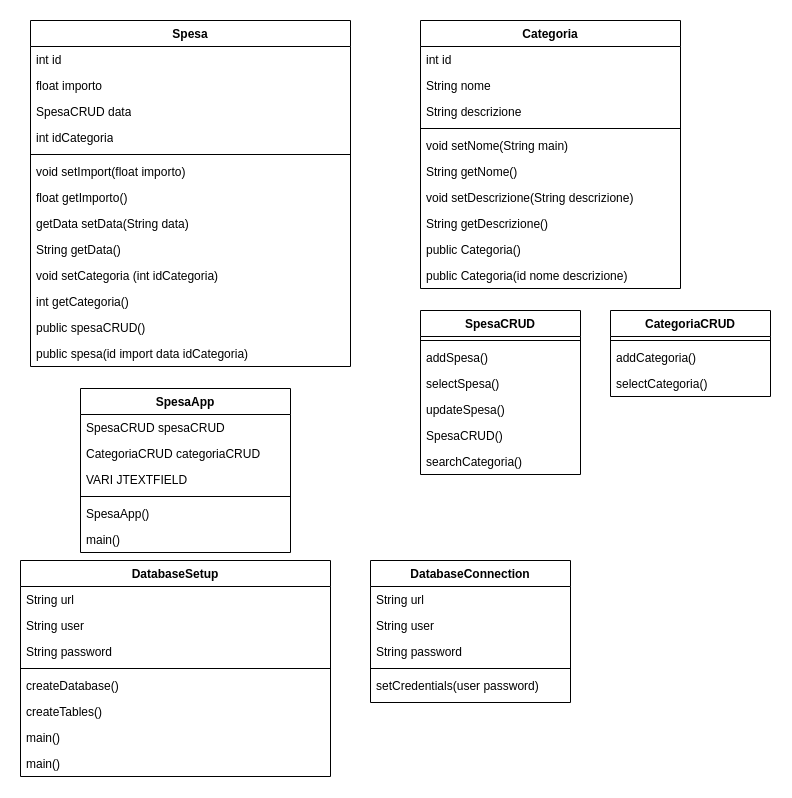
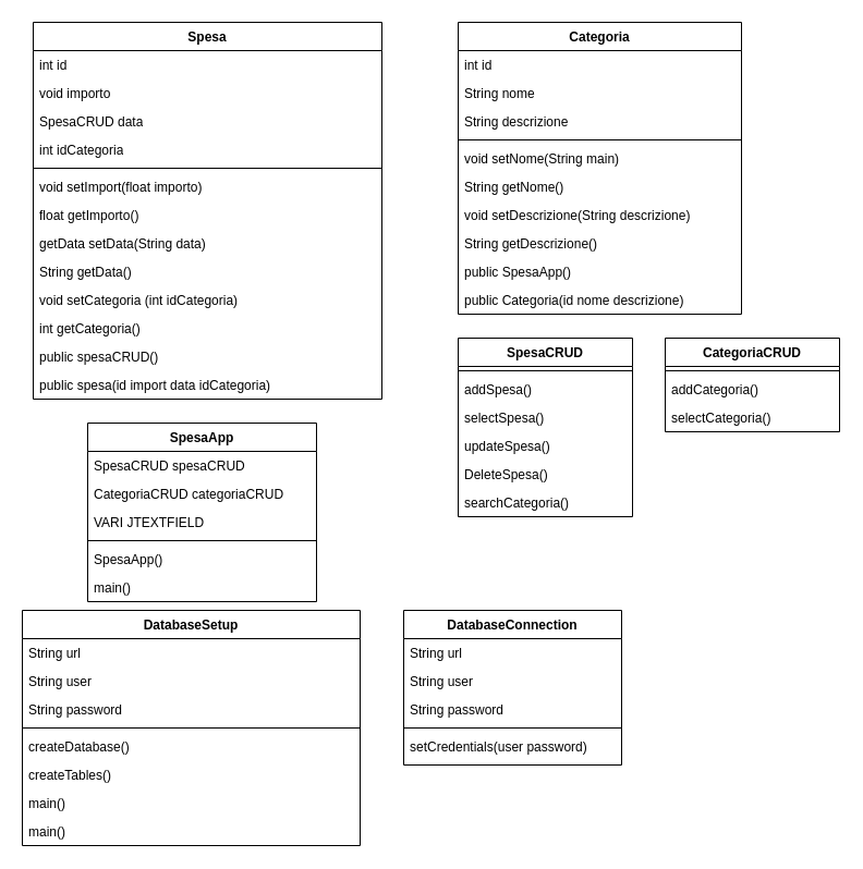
  <mxCell id="0" />
  <mxCell id="1" parent="0" />
  <mxCell id="2" value="Spesa" style="swimlane;fontStyle=1;align=center;verticalAlign=top;childLayout=stackLayout;horizontal=1;startSize=26;horizontalStack=0;resizeParent=1;resizeParentMax=0;resizeLast=0;collapsible=1;marginBottom=0;whiteSpace=wrap;html=1;" vertex="1" parent="1"><mxGeometry x="30" y="20" width="320" height="346" as="geometry" /></mxCell>
  <mxCell id="3" value="int id" style="text;strokeColor=none;fillColor=none;align=left;verticalAlign=top;spacingLeft=4;spacingRight=4;overflow=hidden;rotatable=0;points=[[0,0.5],[1,0.5]];portConstraint=eastwest;whiteSpace=wrap;html=1;" vertex="1" parent="2"><mxGeometry y="26" width="320" height="26" as="geometry" /></mxCell>
- <mxCell id="4" value="float importo" style="text;strokeColor=none;fillColor=none;align=left;verticalAlign=top;spacingLeft=4;spacingRight=4;overflow=hidden;rotatable=0;points=[[0,0.5],[1,0.5]];portConstraint=eastwest;whiteSpace=wrap;html=1;" vertex="1" parent="2"><mxGeometry y="52" width="320" height="26" as="geometry" /></mxCell>
+ <mxCell id="4" value="void importo" style="text;strokeColor=none;fillColor=none;align=left;verticalAlign=top;spacingLeft=4;spacingRight=4;overflow=hidden;rotatable=0;points=[[0,0.5],[1,0.5]];portConstraint=eastwest;whiteSpace=wrap;html=1;" vertex="1" parent="2"><mxGeometry y="52" width="320" height="26" as="geometry" /></mxCell>
  <mxCell id="5" value="SpesaCRUD data" style="text;strokeColor=none;fillColor=none;align=left;verticalAlign=top;spacingLeft=4;spacingRight=4;overflow=hidden;rotatable=0;points=[[0,0.5],[1,0.5]];portConstraint=eastwest;whiteSpace=wrap;html=1;" vertex="1" parent="2"><mxGeometry y="78" width="320" height="26" as="geometry" /></mxCell>
  <mxCell id="6" value="int idCategoria" style="text;strokeColor=none;fillColor=none;align=left;verticalAlign=top;spacingLeft=4;spacingRight=4;overflow=hidden;rotatable=0;points=[[0,0.5],[1,0.5]];portConstraint=eastwest;whiteSpace=wrap;html=1;" vertex="1" parent="2"><mxGeometry y="104" width="320" height="26" as="geometry" /></mxCell>
  <mxCell id="7" value="" style="line;strokeWidth=1;fillColor=none;align=left;verticalAlign=middle;spacingTop=-1;spacingLeft=3;spacingRight=3;rotatable=0;labelPosition=right;points=[];portConstraint=eastwest;strokeColor=inherit;" vertex="1" parent="2"><mxGeometry y="130" width="320" height="8" as="geometry" /></mxCell>
  <mxCell id="8" value="void setImport(float importo)" style="text;strokeColor=none;fillColor=none;align=left;verticalAlign=top;spacingLeft=4;spacingRight=4;overflow=hidden;rotatable=0;points=[[0,0.5],[1,0.5]];portConstraint=eastwest;whiteSpace=wrap;html=1;" vertex="1" parent="2"><mxGeometry y="138" width="320" height="26" as="geometry" /></mxCell>
  <mxCell id="9" value="float getImporto()" style="text;strokeColor=none;fillColor=none;align=left;verticalAlign=top;spacingLeft=4;spacingRight=4;overflow=hidden;rotatable=0;points=[[0,0.5],[1,0.5]];portConstraint=eastwest;whiteSpace=wrap;html=1;" vertex="1" parent="2"><mxGeometry y="164" width="320" height="26" as="geometry" /></mxCell>
  <mxCell id="10" value="getData setData(String data)" style="text;strokeColor=none;fillColor=none;align=left;verticalAlign=top;spacingLeft=4;spacingRight=4;overflow=hidden;rotatable=0;points=[[0,0.5],[1,0.5]];portConstraint=eastwest;whiteSpace=wrap;html=1;" vertex="1" parent="2"><mxGeometry y="190" width="320" height="26" as="geometry" /></mxCell>
  <mxCell id="11" value="String getData()" style="text;strokeColor=none;fillColor=none;align=left;verticalAlign=top;spacingLeft=4;spacingRight=4;overflow=hidden;rotatable=0;points=[[0,0.5],[1,0.5]];portConstraint=eastwest;whiteSpace=wrap;html=1;" vertex="1" parent="2"><mxGeometry y="216" width="320" height="26" as="geometry" /></mxCell>
  <mxCell id="12" value="void setCategoria (int idCategoria)" style="text;strokeColor=none;fillColor=none;align=left;verticalAlign=top;spacingLeft=4;spacingRight=4;overflow=hidden;rotatable=0;points=[[0,0.5],[1,0.5]];portConstraint=eastwest;whiteSpace=wrap;html=1;" vertex="1" parent="2"><mxGeometry y="242" width="320" height="26" as="geometry" /></mxCell>
  <mxCell id="13" value="int getCategoria()" style="text;strokeColor=none;fillColor=none;align=left;verticalAlign=top;spacingLeft=4;spacingRight=4;overflow=hidden;rotatable=0;points=[[0,0.5],[1,0.5]];portConstraint=eastwest;whiteSpace=wrap;html=1;" vertex="1" parent="2"><mxGeometry y="268" width="320" height="26" as="geometry" /></mxCell>
  <mxCell id="14" value="public spesaCRUD()" style="text;strokeColor=none;fillColor=none;align=left;verticalAlign=top;spacingLeft=4;spacingRight=4;overflow=hidden;rotatable=0;points=[[0,0.5],[1,0.5]];portConstraint=eastwest;whiteSpace=wrap;html=1;" vertex="1" parent="2"><mxGeometry y="294" width="320" height="26" as="geometry" /></mxCell>
  <mxCell id="15" value="public spesa(id import data idCategoria)" style="text;strokeColor=none;fillColor=none;align=left;verticalAlign=top;spacingLeft=4;spacingRight=4;overflow=hidden;rotatable=0;points=[[0,0.5],[1,0.5]];portConstraint=eastwest;whiteSpace=wrap;html=1;" vertex="1" parent="2"><mxGeometry y="320" width="320" height="26" as="geometry" /></mxCell>
  <mxCell id="16" value="Categoria" style="swimlane;fontStyle=1;align=center;verticalAlign=top;childLayout=stackLayout;horizontal=1;startSize=26;horizontalStack=0;resizeParent=1;resizeParentMax=0;resizeLast=0;collapsible=1;marginBottom=0;whiteSpace=wrap;html=1;" vertex="1" parent="1"><mxGeometry x="420" y="20" width="260" height="268" as="geometry" /></mxCell>
  <mxCell id="17" value="int id" style="text;strokeColor=none;fillColor=none;align=left;verticalAlign=top;spacingLeft=4;spacingRight=4;overflow=hidden;rotatable=0;points=[[0,0.5],[1,0.5]];portConstraint=eastwest;whiteSpace=wrap;html=1;" vertex="1" parent="16"><mxGeometry y="26" width="260" height="26" as="geometry" /></mxCell>
  <mxCell id="18" value="String nome" style="text;strokeColor=none;fillColor=none;align=left;verticalAlign=top;spacingLeft=4;spacingRight=4;overflow=hidden;rotatable=0;points=[[0,0.5],[1,0.5]];portConstraint=eastwest;whiteSpace=wrap;html=1;" vertex="1" parent="16"><mxGeometry y="52" width="260" height="26" as="geometry" /></mxCell>
  <mxCell id="19" value="String descrizione" style="text;strokeColor=none;fillColor=none;align=left;verticalAlign=top;spacingLeft=4;spacingRight=4;overflow=hidden;rotatable=0;points=[[0,0.5],[1,0.5]];portConstraint=eastwest;whiteSpace=wrap;html=1;" vertex="1" parent="16"><mxGeometry y="78" width="260" height="26" as="geometry" /></mxCell>
  <mxCell id="20" value="" style="line;strokeWidth=1;fillColor=none;align=left;verticalAlign=middle;spacingTop=-1;spacingLeft=3;spacingRight=3;rotatable=0;labelPosition=right;points=[];portConstraint=eastwest;strokeColor=inherit;" vertex="1" parent="16"><mxGeometry y="104" width="260" height="8" as="geometry" /></mxCell>
  <mxCell id="21" value="void setNome(String main)" style="text;strokeColor=none;fillColor=none;align=left;verticalAlign=top;spacingLeft=4;spacingRight=4;overflow=hidden;rotatable=0;points=[[0,0.5],[1,0.5]];portConstraint=eastwest;whiteSpace=wrap;html=1;" vertex="1" parent="16"><mxGeometry y="112" width="260" height="26" as="geometry" /></mxCell>
  <mxCell id="22" value="String getNome()" style="text;strokeColor=none;fillColor=none;align=left;verticalAlign=top;spacingLeft=4;spacingRight=4;overflow=hidden;rotatable=0;points=[[0,0.5],[1,0.5]];portConstraint=eastwest;whiteSpace=wrap;html=1;" vertex="1" parent="16"><mxGeometry y="138" width="260" height="26" as="geometry" /></mxCell>
  <mxCell id="23" value="void setDescrizione(String descrizione)" style="text;strokeColor=none;fillColor=none;align=left;verticalAlign=top;spacingLeft=4;spacingRight=4;overflow=hidden;rotatable=0;points=[[0,0.5],[1,0.5]];portConstraint=eastwest;whiteSpace=wrap;html=1;" vertex="1" parent="16"><mxGeometry y="164" width="260" height="26" as="geometry" /></mxCell>
  <mxCell id="24" value="String getDescrizione()" style="text;strokeColor=none;fillColor=none;align=left;verticalAlign=top;spacingLeft=4;spacingRight=4;overflow=hidden;rotatable=0;points=[[0,0.5],[1,0.5]];portConstraint=eastwest;whiteSpace=wrap;html=1;" vertex="1" parent="16"><mxGeometry y="190" width="260" height="26" as="geometry" /></mxCell>
- <mxCell id="25" value="public Categoria()" style="text;strokeColor=none;fillColor=none;align=left;verticalAlign=top;spacingLeft=4;spacingRight=4;overflow=hidden;rotatable=0;points=[[0,0.5],[1,0.5]];portConstraint=eastwest;whiteSpace=wrap;html=1;" vertex="1" parent="16"><mxGeometry y="216" width="260" height="26" as="geometry" /></mxCell>
+ <mxCell id="25" value="public SpesaApp()" style="text;strokeColor=none;fillColor=none;align=left;verticalAlign=top;spacingLeft=4;spacingRight=4;overflow=hidden;rotatable=0;points=[[0,0.5],[1,0.5]];portConstraint=eastwest;whiteSpace=wrap;html=1;" vertex="1" parent="16"><mxGeometry y="216" width="260" height="26" as="geometry" /></mxCell>
  <mxCell id="26" value="public Categoria(id nome descrizione)" style="text;strokeColor=none;fillColor=none;align=left;verticalAlign=top;spacingLeft=4;spacingRight=4;overflow=hidden;rotatable=0;points=[[0,0.5],[1,0.5]];portConstraint=eastwest;whiteSpace=wrap;html=1;" vertex="1" parent="16"><mxGeometry y="242" width="260" height="26" as="geometry" /></mxCell>
  <mxCell id="27" value="DatabaseSetup" style="swimlane;fontStyle=1;align=center;verticalAlign=top;childLayout=stackLayout;horizontal=1;startSize=26;horizontalStack=0;resizeParent=1;resizeParentMax=0;resizeLast=0;collapsible=1;marginBottom=0;whiteSpace=wrap;html=1;" vertex="1" parent="1"><mxGeometry x="20" y="560" width="310" height="216" as="geometry" /></mxCell>
  <mxCell id="28" value="String url" style="text;strokeColor=none;fillColor=none;align=left;verticalAlign=top;spacingLeft=4;spacingRight=4;overflow=hidden;rotatable=0;points=[[0,0.5],[1,0.5]];portConstraint=eastwest;whiteSpace=wrap;html=1;" vertex="1" parent="27"><mxGeometry y="26" width="310" height="26" as="geometry" /></mxCell>
  <mxCell id="29" value="String user" style="text;strokeColor=none;fillColor=none;align=left;verticalAlign=top;spacingLeft=4;spacingRight=4;overflow=hidden;rotatable=0;points=[[0,0.5],[1,0.5]];portConstraint=eastwest;whiteSpace=wrap;html=1;" vertex="1" parent="27"><mxGeometry y="52" width="310" height="26" as="geometry" /></mxCell>
  <mxCell id="30" value="String password" style="text;strokeColor=none;fillColor=none;align=left;verticalAlign=top;spacingLeft=4;spacingRight=4;overflow=hidden;rotatable=0;points=[[0,0.5],[1,0.5]];portConstraint=eastwest;whiteSpace=wrap;html=1;" vertex="1" parent="27"><mxGeometry y="78" width="310" height="26" as="geometry" /></mxCell>
  <mxCell id="31" value="" style="line;strokeWidth=1;fillColor=none;align=left;verticalAlign=middle;spacingTop=-1;spacingLeft=3;spacingRight=3;rotatable=0;labelPosition=right;points=[];portConstraint=eastwest;strokeColor=inherit;" vertex="1" parent="27"><mxGeometry y="104" width="310" height="8" as="geometry" /></mxCell>
  <mxCell id="32" value="createDatabase()" style="text;strokeColor=none;fillColor=none;align=left;verticalAlign=top;spacingLeft=4;spacingRight=4;overflow=hidden;rotatable=0;points=[[0,0.5],[1,0.5]];portConstraint=eastwest;whiteSpace=wrap;html=1;" vertex="1" parent="27"><mxGeometry y="112" width="310" height="26" as="geometry" /></mxCell>
  <mxCell id="33" value="createTables()" style="text;strokeColor=none;fillColor=none;align=left;verticalAlign=top;spacingLeft=4;spacingRight=4;overflow=hidden;rotatable=0;points=[[0,0.5],[1,0.5]];portConstraint=eastwest;whiteSpace=wrap;html=1;" vertex="1" parent="27"><mxGeometry y="138" width="310" height="26" as="geometry" /></mxCell>
  <mxCell id="34" value="main()" style="text;strokeColor=none;fillColor=none;align=left;verticalAlign=top;spacingLeft=4;spacingRight=4;overflow=hidden;rotatable=0;points=[[0,0.5],[1,0.5]];portConstraint=eastwest;whiteSpace=wrap;html=1;" vertex="1" parent="27"><mxGeometry y="164" width="310" height="26" as="geometry" /></mxCell>
  <mxCell id="35" value="main()" style="text;strokeColor=none;fillColor=none;align=left;verticalAlign=top;spacingLeft=4;spacingRight=4;overflow=hidden;rotatable=0;points=[[0,0.5],[1,0.5]];portConstraint=eastwest;whiteSpace=wrap;html=1;" vertex="1" parent="27"><mxGeometry y="190" width="310" height="26" as="geometry" /></mxCell>
  <mxCell id="36" value="DatabaseConnection" style="swimlane;fontStyle=1;align=center;verticalAlign=top;childLayout=stackLayout;horizontal=1;startSize=26;horizontalStack=0;resizeParent=1;resizeParentMax=0;resizeLast=0;collapsible=1;marginBottom=0;whiteSpace=wrap;html=1;" vertex="1" parent="1"><mxGeometry x="370" y="560" width="200" height="142" as="geometry" /></mxCell>
  <mxCell id="37" value="String url" style="text;strokeColor=none;fillColor=none;align=left;verticalAlign=top;spacingLeft=4;spacingRight=4;overflow=hidden;rotatable=0;points=[[0,0.5],[1,0.5]];portConstraint=eastwest;whiteSpace=wrap;html=1;" vertex="1" parent="36"><mxGeometry y="26" width="200" height="26" as="geometry" /></mxCell>
  <mxCell id="38" value="String user" style="text;strokeColor=none;fillColor=none;align=left;verticalAlign=top;spacingLeft=4;spacingRight=4;overflow=hidden;rotatable=0;points=[[0,0.5],[1,0.5]];portConstraint=eastwest;whiteSpace=wrap;html=1;" vertex="1" parent="36"><mxGeometry y="52" width="200" height="26" as="geometry" /></mxCell>
  <mxCell id="39" value="String password" style="text;strokeColor=none;fillColor=none;align=left;verticalAlign=top;spacingLeft=4;spacingRight=4;overflow=hidden;rotatable=0;points=[[0,0.5],[1,0.5]];portConstraint=eastwest;whiteSpace=wrap;html=1;" vertex="1" parent="36"><mxGeometry y="78" width="200" height="26" as="geometry" /></mxCell>
  <mxCell id="40" value="" style="line;strokeWidth=1;fillColor=none;align=left;verticalAlign=middle;spacingTop=-1;spacingLeft=3;spacingRight=3;rotatable=0;labelPosition=right;points=[];portConstraint=eastwest;strokeColor=inherit;" vertex="1" parent="36"><mxGeometry y="104" width="200" height="8" as="geometry" /></mxCell>
  <mxCell id="41" value="setCredentials(user password)" style="text;strokeColor=none;fillColor=none;align=left;verticalAlign=top;spacingLeft=4;spacingRight=4;overflow=hidden;rotatable=0;points=[[0,0.5],[1,0.5]];portConstraint=eastwest;whiteSpace=wrap;html=1;" vertex="1" parent="36"><mxGeometry y="112" width="200" height="30" as="geometry" /></mxCell>
  <mxCell id="42" value="SpesaCRUD" style="swimlane;fontStyle=1;align=center;verticalAlign=top;childLayout=stackLayout;horizontal=1;startSize=26;horizontalStack=0;resizeParent=1;resizeParentMax=0;resizeLast=0;collapsible=1;marginBottom=0;whiteSpace=wrap;html=1;" vertex="1" parent="1"><mxGeometry x="420" y="310" width="160" height="164" as="geometry" /></mxCell>
  <mxCell id="43" value="" style="line;strokeWidth=1;fillColor=none;align=left;verticalAlign=middle;spacingTop=-1;spacingLeft=3;spacingRight=3;rotatable=0;labelPosition=right;points=[];portConstraint=eastwest;strokeColor=inherit;" vertex="1" parent="42"><mxGeometry y="26" width="160" height="8" as="geometry" /></mxCell>
  <mxCell id="44" value="addSpesa()" style="text;strokeColor=none;fillColor=none;align=left;verticalAlign=top;spacingLeft=4;spacingRight=4;overflow=hidden;rotatable=0;points=[[0,0.5],[1,0.5]];portConstraint=eastwest;whiteSpace=wrap;html=1;" vertex="1" parent="42"><mxGeometry y="34" width="160" height="26" as="geometry" /></mxCell>
  <mxCell id="45" value="selectSpesa()" style="text;strokeColor=none;fillColor=none;align=left;verticalAlign=top;spacingLeft=4;spacingRight=4;overflow=hidden;rotatable=0;points=[[0,0.5],[1,0.5]];portConstraint=eastwest;whiteSpace=wrap;html=1;" vertex="1" parent="42"><mxGeometry y="60" width="160" height="26" as="geometry" /></mxCell>
  <mxCell id="46" value="updateSpesa()" style="text;strokeColor=none;fillColor=none;align=left;verticalAlign=top;spacingLeft=4;spacingRight=4;overflow=hidden;rotatable=0;points=[[0,0.5],[1,0.5]];portConstraint=eastwest;whiteSpace=wrap;html=1;" vertex="1" parent="42"><mxGeometry y="86" width="160" height="26" as="geometry" /></mxCell>
- <mxCell id="47" value="SpesaCRUD()" style="text;strokeColor=none;fillColor=none;align=left;verticalAlign=top;spacingLeft=4;spacingRight=4;overflow=hidden;rotatable=0;points=[[0,0.5],[1,0.5]];portConstraint=eastwest;whiteSpace=wrap;html=1;" vertex="1" parent="42"><mxGeometry y="112" width="160" height="26" as="geometry" /></mxCell>
+ <mxCell id="47" value="DeleteSpesa()" style="text;strokeColor=none;fillColor=none;align=left;verticalAlign=top;spacingLeft=4;spacingRight=4;overflow=hidden;rotatable=0;points=[[0,0.5],[1,0.5]];portConstraint=eastwest;whiteSpace=wrap;html=1;" vertex="1" parent="42"><mxGeometry y="112" width="160" height="26" as="geometry" /></mxCell>
  <mxCell id="48" value="searchCategoria()" style="text;strokeColor=none;fillColor=none;align=left;verticalAlign=top;spacingLeft=4;spacingRight=4;overflow=hidden;rotatable=0;points=[[0,0.5],[1,0.5]];portConstraint=eastwest;whiteSpace=wrap;html=1;" vertex="1" parent="42"><mxGeometry y="138" width="160" height="26" as="geometry" /></mxCell>
  <mxCell id="49" value="SpesaApp" style="swimlane;fontStyle=1;align=center;verticalAlign=top;childLayout=stackLayout;horizontal=1;startSize=26;horizontalStack=0;resizeParent=1;resizeParentMax=0;resizeLast=0;collapsible=1;marginBottom=0;whiteSpace=wrap;html=1;" vertex="1" parent="1"><mxGeometry x="80" y="388" width="210" height="164" as="geometry" /></mxCell>
  <mxCell id="50" value="SpesaCRUD spesaCRUD" style="text;strokeColor=none;fillColor=none;align=left;verticalAlign=top;spacingLeft=4;spacingRight=4;overflow=hidden;rotatable=0;points=[[0,0.5],[1,0.5]];portConstraint=eastwest;whiteSpace=wrap;html=1;" vertex="1" parent="49"><mxGeometry y="26" width="210" height="26" as="geometry" /></mxCell>
  <mxCell id="51" value="CategoriaCRUD categoriaCRUD" style="text;strokeColor=none;fillColor=none;align=left;verticalAlign=top;spacingLeft=4;spacingRight=4;overflow=hidden;rotatable=0;points=[[0,0.5],[1,0.5]];portConstraint=eastwest;whiteSpace=wrap;html=1;" vertex="1" parent="49"><mxGeometry y="52" width="210" height="26" as="geometry" /></mxCell>
  <mxCell id="52" value="VARI JTEXTFIELD" style="text;strokeColor=none;fillColor=none;align=left;verticalAlign=top;spacingLeft=4;spacingRight=4;overflow=hidden;rotatable=0;points=[[0,0.5],[1,0.5]];portConstraint=eastwest;whiteSpace=wrap;html=1;" vertex="1" parent="49"><mxGeometry y="78" width="210" height="26" as="geometry" /></mxCell>
  <mxCell id="53" value="" style="line;strokeWidth=1;fillColor=none;align=left;verticalAlign=middle;spacingTop=-1;spacingLeft=3;spacingRight=3;rotatable=0;labelPosition=right;points=[];portConstraint=eastwest;strokeColor=inherit;" vertex="1" parent="49"><mxGeometry y="104" width="210" height="8" as="geometry" /></mxCell>
  <mxCell id="54" value="SpesaApp()" style="text;strokeColor=none;fillColor=none;align=left;verticalAlign=top;spacingLeft=4;spacingRight=4;overflow=hidden;rotatable=0;points=[[0,0.5],[1,0.5]];portConstraint=eastwest;whiteSpace=wrap;html=1;" vertex="1" parent="49"><mxGeometry y="112" width="210" height="26" as="geometry" /></mxCell>
  <mxCell id="55" value="main()" style="text;strokeColor=none;fillColor=none;align=left;verticalAlign=top;spacingLeft=4;spacingRight=4;overflow=hidden;rotatable=0;points=[[0,0.5],[1,0.5]];portConstraint=eastwest;whiteSpace=wrap;html=1;" vertex="1" parent="49"><mxGeometry y="138" width="210" height="26" as="geometry" /></mxCell>
  <mxCell id="56" value="CategoriaCRUD" style="swimlane;fontStyle=1;align=center;verticalAlign=top;childLayout=stackLayout;horizontal=1;startSize=26;horizontalStack=0;resizeParent=1;resizeParentMax=0;resizeLast=0;collapsible=1;marginBottom=0;whiteSpace=wrap;html=1;" vertex="1" parent="1"><mxGeometry x="610" y="310" width="160" height="86" as="geometry" /></mxCell>
  <mxCell id="57" value="" style="line;strokeWidth=1;fillColor=none;align=left;verticalAlign=middle;spacingTop=-1;spacingLeft=3;spacingRight=3;rotatable=0;labelPosition=right;points=[];portConstraint=eastwest;strokeColor=inherit;" vertex="1" parent="56"><mxGeometry y="26" width="160" height="8" as="geometry" /></mxCell>
  <mxCell id="58" value="addCategoria()" style="text;strokeColor=none;fillColor=none;align=left;verticalAlign=top;spacingLeft=4;spacingRight=4;overflow=hidden;rotatable=0;points=[[0,0.5],[1,0.5]];portConstraint=eastwest;whiteSpace=wrap;html=1;" vertex="1" parent="56"><mxGeometry y="34" width="160" height="26" as="geometry" /></mxCell>
  <mxCell id="59" value="selectCategoria()" style="text;strokeColor=none;fillColor=none;align=left;verticalAlign=top;spacingLeft=4;spacingRight=4;overflow=hidden;rotatable=0;points=[[0,0.5],[1,0.5]];portConstraint=eastwest;whiteSpace=wrap;html=1;" vertex="1" parent="56"><mxGeometry y="60" width="160" height="26" as="geometry" /></mxCell>
